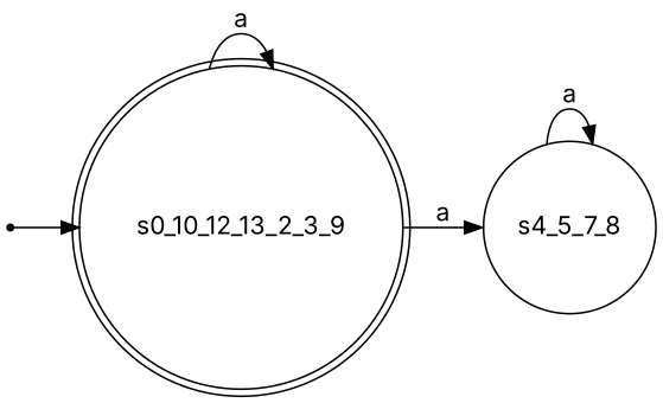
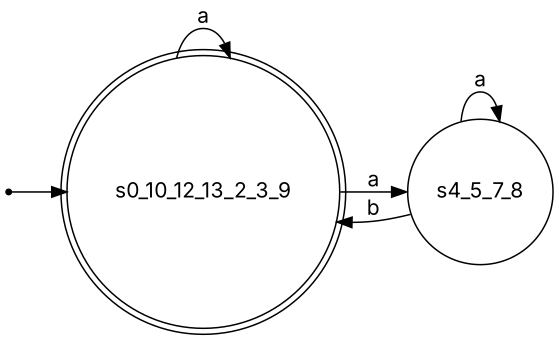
  digraph {
    fontname=Inter
    rankdir=LR
    node [fontname=Inter]
    edge [fontname=Inter]
    s0_10_12_13_2_3_9 [shape=doublecircle]
    s4_5_7_8 [shape=circle]
    __start_point__ [shape=point]
    s0_10_12_13_2_3_9 -> s0_10_12_13_2_3_9 [label=a]
    s0_10_12_13_2_3_9 -> s4_5_7_8 [label=a]
+   s4_5_7_8 -> s0_10_12_13_2_3_9 [label=b]
    s4_5_7_8 -> s4_5_7_8 [label=a]
    __start_point__ -> s0_10_12_13_2_3_9
  }
